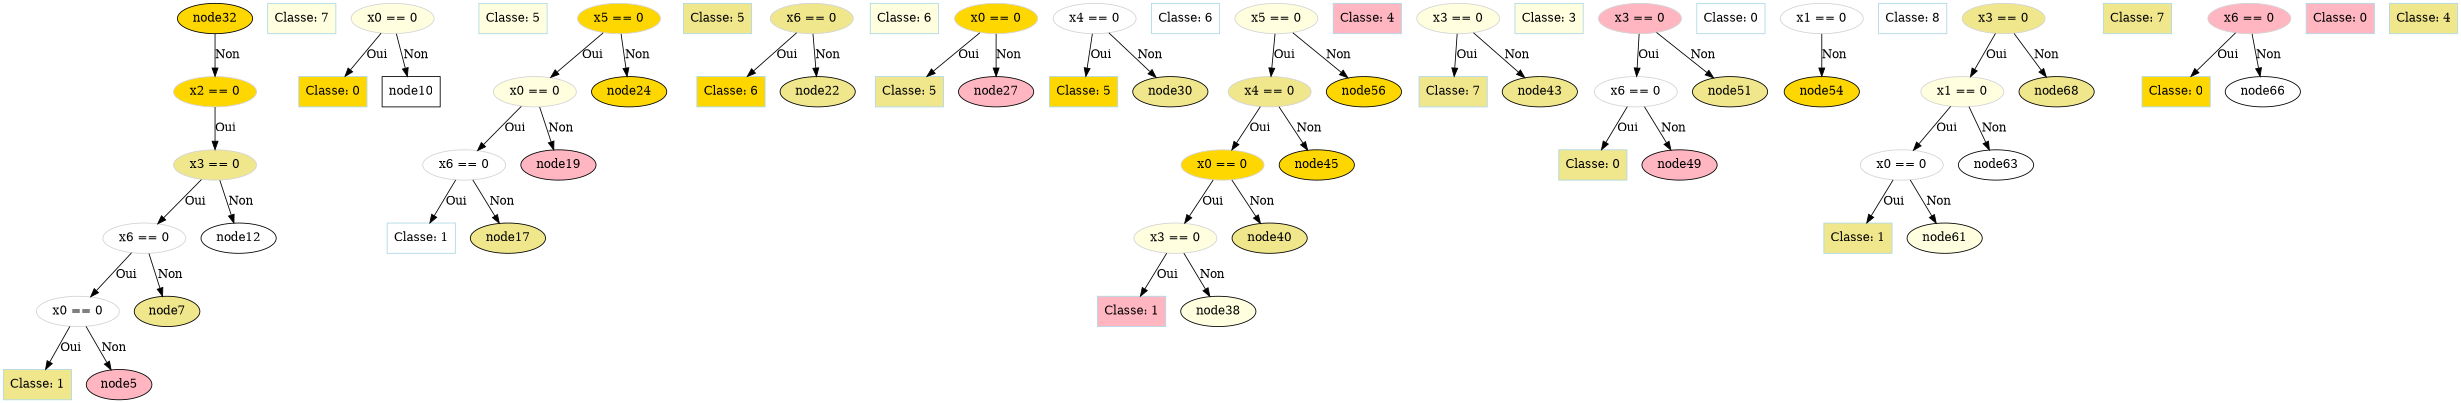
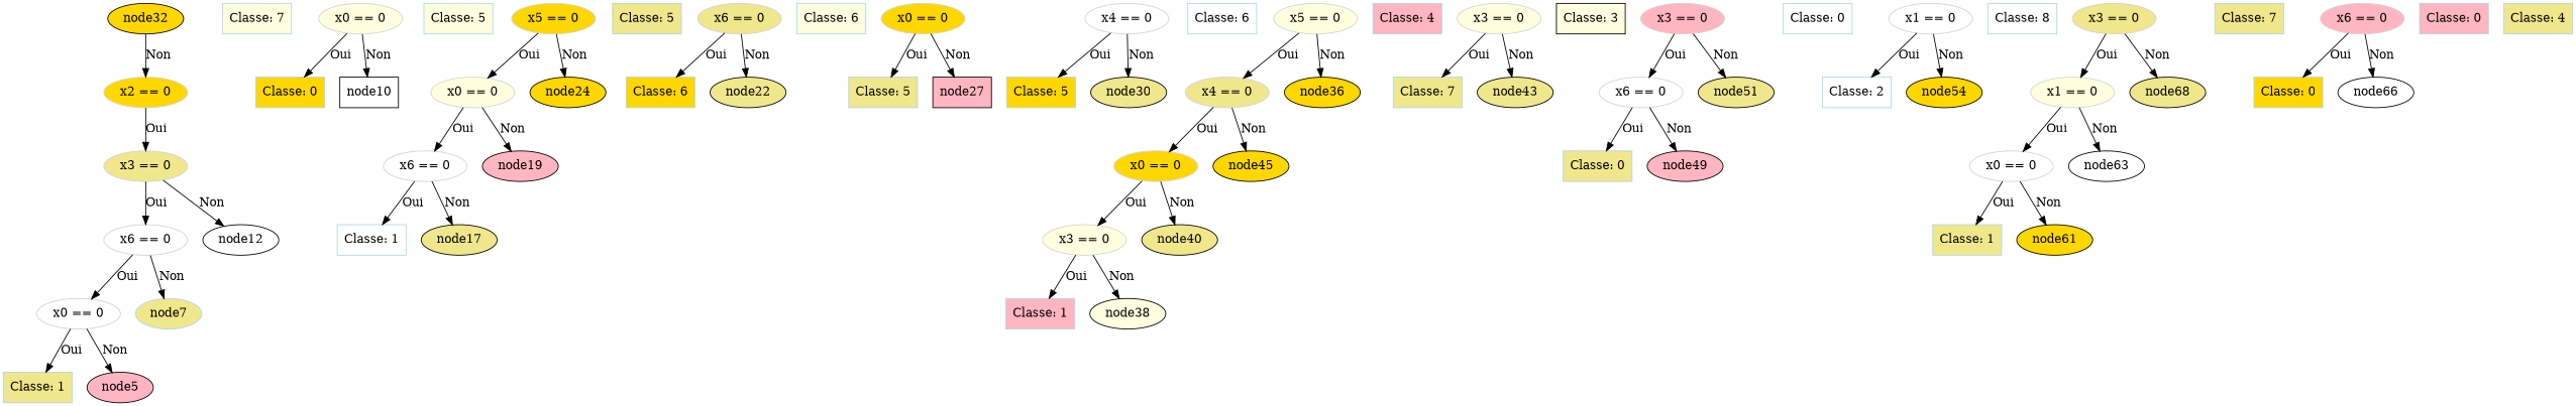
  digraph {
    node [color=lightblue fillcolor=khaki shape=box style=filled]
    n1 [color=lightgray fillcolor=gold label="x2 == 0" shape=ellipse]
    n2 [color=lightgray label="x3 == 0" shape=ellipse]
    n3 [color=lightgray fillcolor=white label="x6 == 0" shape=ellipse]
    node12 [fillcolor=white color="" shape=""]
    node32 [fillcolor=gold color="" shape=""]
    n6 [color=lightgray fillcolor=white label="x0 == 0" shape=ellipse]
-   node7 [color="" shape=""]
+   node7 [shape=""]
    n8 [label="Classe: 1"]
    node5 [fillcolor=lightpink color="" shape=""]
    n10 [fillcolor=lightyellow label="Classe: 7"]
    n11 [color=lightgray fillcolor=lightyellow label="x0 == 0" shape=ellipse]
    n12 [fillcolor=gold label="Classe: 0"]
    node10 [fillcolor=white color=""]
    n14 [fillcolor=lightyellow label="Classe: 5"]
    n15 [color=lightgray fillcolor=gold label="x5 == 0" shape=ellipse]
    n16 [color=lightgray fillcolor=lightyellow label="x0 == 0" shape=ellipse]
    node24 [fillcolor=gold color="" shape=""]
    n18 [color=lightgray fillcolor=white label="x6 == 0" shape=ellipse]
    node19 [fillcolor=lightpink color="" shape=""]
    n20 [fillcolor=white label="Classe: 1"]
    node17 [color="" shape=""]
    n22 [label="Classe: 5"]
    n23 [color=lightgray label="x6 == 0" shape=ellipse]
    n24 [fillcolor=gold label="Classe: 6"]
    node22 [color="" shape=""]
    n26 [fillcolor=lightyellow label="Classe: 6"]
    n27 [color=lightgray fillcolor=gold label="x0 == 0" shape=ellipse]
    n28 [label="Classe: 5"]
-   node27 [fillcolor=lightpink color="" shape=""]
+   node27 [fillcolor=lightpink color=""]
    n30 [color=lightgray fillcolor=white label="x4 == 0" shape=ellipse]
    n31 [fillcolor=gold label="Classe: 5"]
    node30 [color="" shape=""]
    n33 [fillcolor=white label="Classe: 6"]
    n34 [color=lightgray fillcolor=lightyellow label="x5 == 0" shape=ellipse]
    n35 [color=lightgray label="x4 == 0" shape=ellipse]
-   node56 [fillcolor=gold color="" shape=""]
+   node56 [fillcolor=gold label=node36 color="" shape=""]
    n37 [color=lightgray fillcolor=gold label="x0 == 0" shape=ellipse]
    node45 [fillcolor=gold color="" shape=""]
    n39 [color=lightgray fillcolor=lightyellow label="x3 == 0" shape=ellipse]
    node40 [color="" shape=""]
    n41 [fillcolor=lightpink label="Classe: 1"]
    node38 [fillcolor=lightyellow color="" shape=""]
    n43 [fillcolor=lightpink label="Classe: 4"]
    n44 [color=lightgray fillcolor=lightyellow label="x3 == 0" shape=ellipse]
    n45 [label="Classe: 7"]
    node43 [color="" shape=""]
-   n47 [fillcolor=lightyellow label="Classe: 3"]
+   n47 [color=black fillcolor=lightyellow label="Classe: 3"]
    n48 [color=lightgray fillcolor=lightpink label="x3 == 0" shape=ellipse]
    n49 [color=lightgray fillcolor=white label="x6 == 0" shape=ellipse]
    node51 [color="" shape=""]
    n51 [label="Classe: 0"]
    node49 [fillcolor=lightpink color="" shape=""]
    n53 [fillcolor=white label="Classe: 0"]
    n54 [color=lightgray fillcolor=white label="x1 == 0" shape=ellipse]
+   n55 [fillcolor=white label="Classe: 2"]
    node54 [fillcolor=gold color="" shape=""]
    n57 [fillcolor=white label="Classe: 8"]
    n58 [color=lightgray label="x3 == 0" shape=ellipse]
    n59 [color=lightgray fillcolor=lightyellow label="x1 == 0" shape=ellipse]
    node68 [color="" shape=""]
    n61 [color=lightgray fillcolor=white label="x0 == 0" shape=ellipse]
    node63 [fillcolor=white color="" shape=""]
    n63 [label="Classe: 1"]
-   node61 [fillcolor=lightyellow color="" shape=""]
+   node61 [fillcolor=gold color="" shape=""]
    n65 [label="Classe: 7"]
    n66 [color=lightgray fillcolor=lightpink label="x6 == 0" shape=ellipse]
    n67 [fillcolor=gold label="Classe: 0"]
    node66 [fillcolor=white color="" shape=""]
    n69 [fillcolor=lightpink label="Classe: 0"]
    n70 [label="Classe: 4"]
    n1 -> n2 [label=Oui]
    n2 -> n3 [label=Oui]
    n2 -> node12 [label=Non]
    n3 -> n6 [label=Oui]
    n3 -> node7 [label=Non]
    node32 -> n1 [label=Non]
    n6 -> n8 [label=Oui]
    n6 -> node5 [label=Non]
    n11 -> n12 [label=Oui]
    n11 -> node10 [label=Non]
    n15 -> n16 [label=Oui]
    n15 -> node24 [label=Non]
    n16 -> n18 [label=Oui]
    n16 -> node19 [label=Non]
    n18 -> n20 [label=Oui]
    n18 -> node17 [label=Non]
    n23 -> n24 [label=Oui]
    n23 -> node22 [label=Non]
    n27 -> n28 [label=Oui]
    n27 -> node27 [label=Non]
    n30 -> n31 [label=Oui]
    n30 -> node30 [label=Non]
    n34 -> n35 [label=Oui]
    n34 -> node56 [label=Non]
    n35 -> n37 [label=Oui]
    n35 -> node45 [label=Non]
    n37 -> n39 [label=Oui]
    n37 -> node40 [label=Non]
    n39 -> n41 [label=Oui]
    n39 -> node38 [label=Non]
    n44 -> n45 [label=Oui]
    n44 -> node43 [label=Non]
    n48 -> n49 [label=Oui]
    n48 -> node51 [label=Non]
    n49 -> n51 [label=Oui]
    n49 -> node49 [label=Non]
+   n54 -> n55 [label=Oui]
    n54 -> node54 [label=Non]
    n58 -> n59 [label=Oui]
    n58 -> node68 [label=Non]
    n59 -> n61 [label=Oui]
    n59 -> node63 [label=Non]
    n61 -> n63 [label=Oui]
    n61 -> node61 [label=Non]
    n66 -> n67 [label=Oui]
    n66 -> node66 [label=Non]
  }
